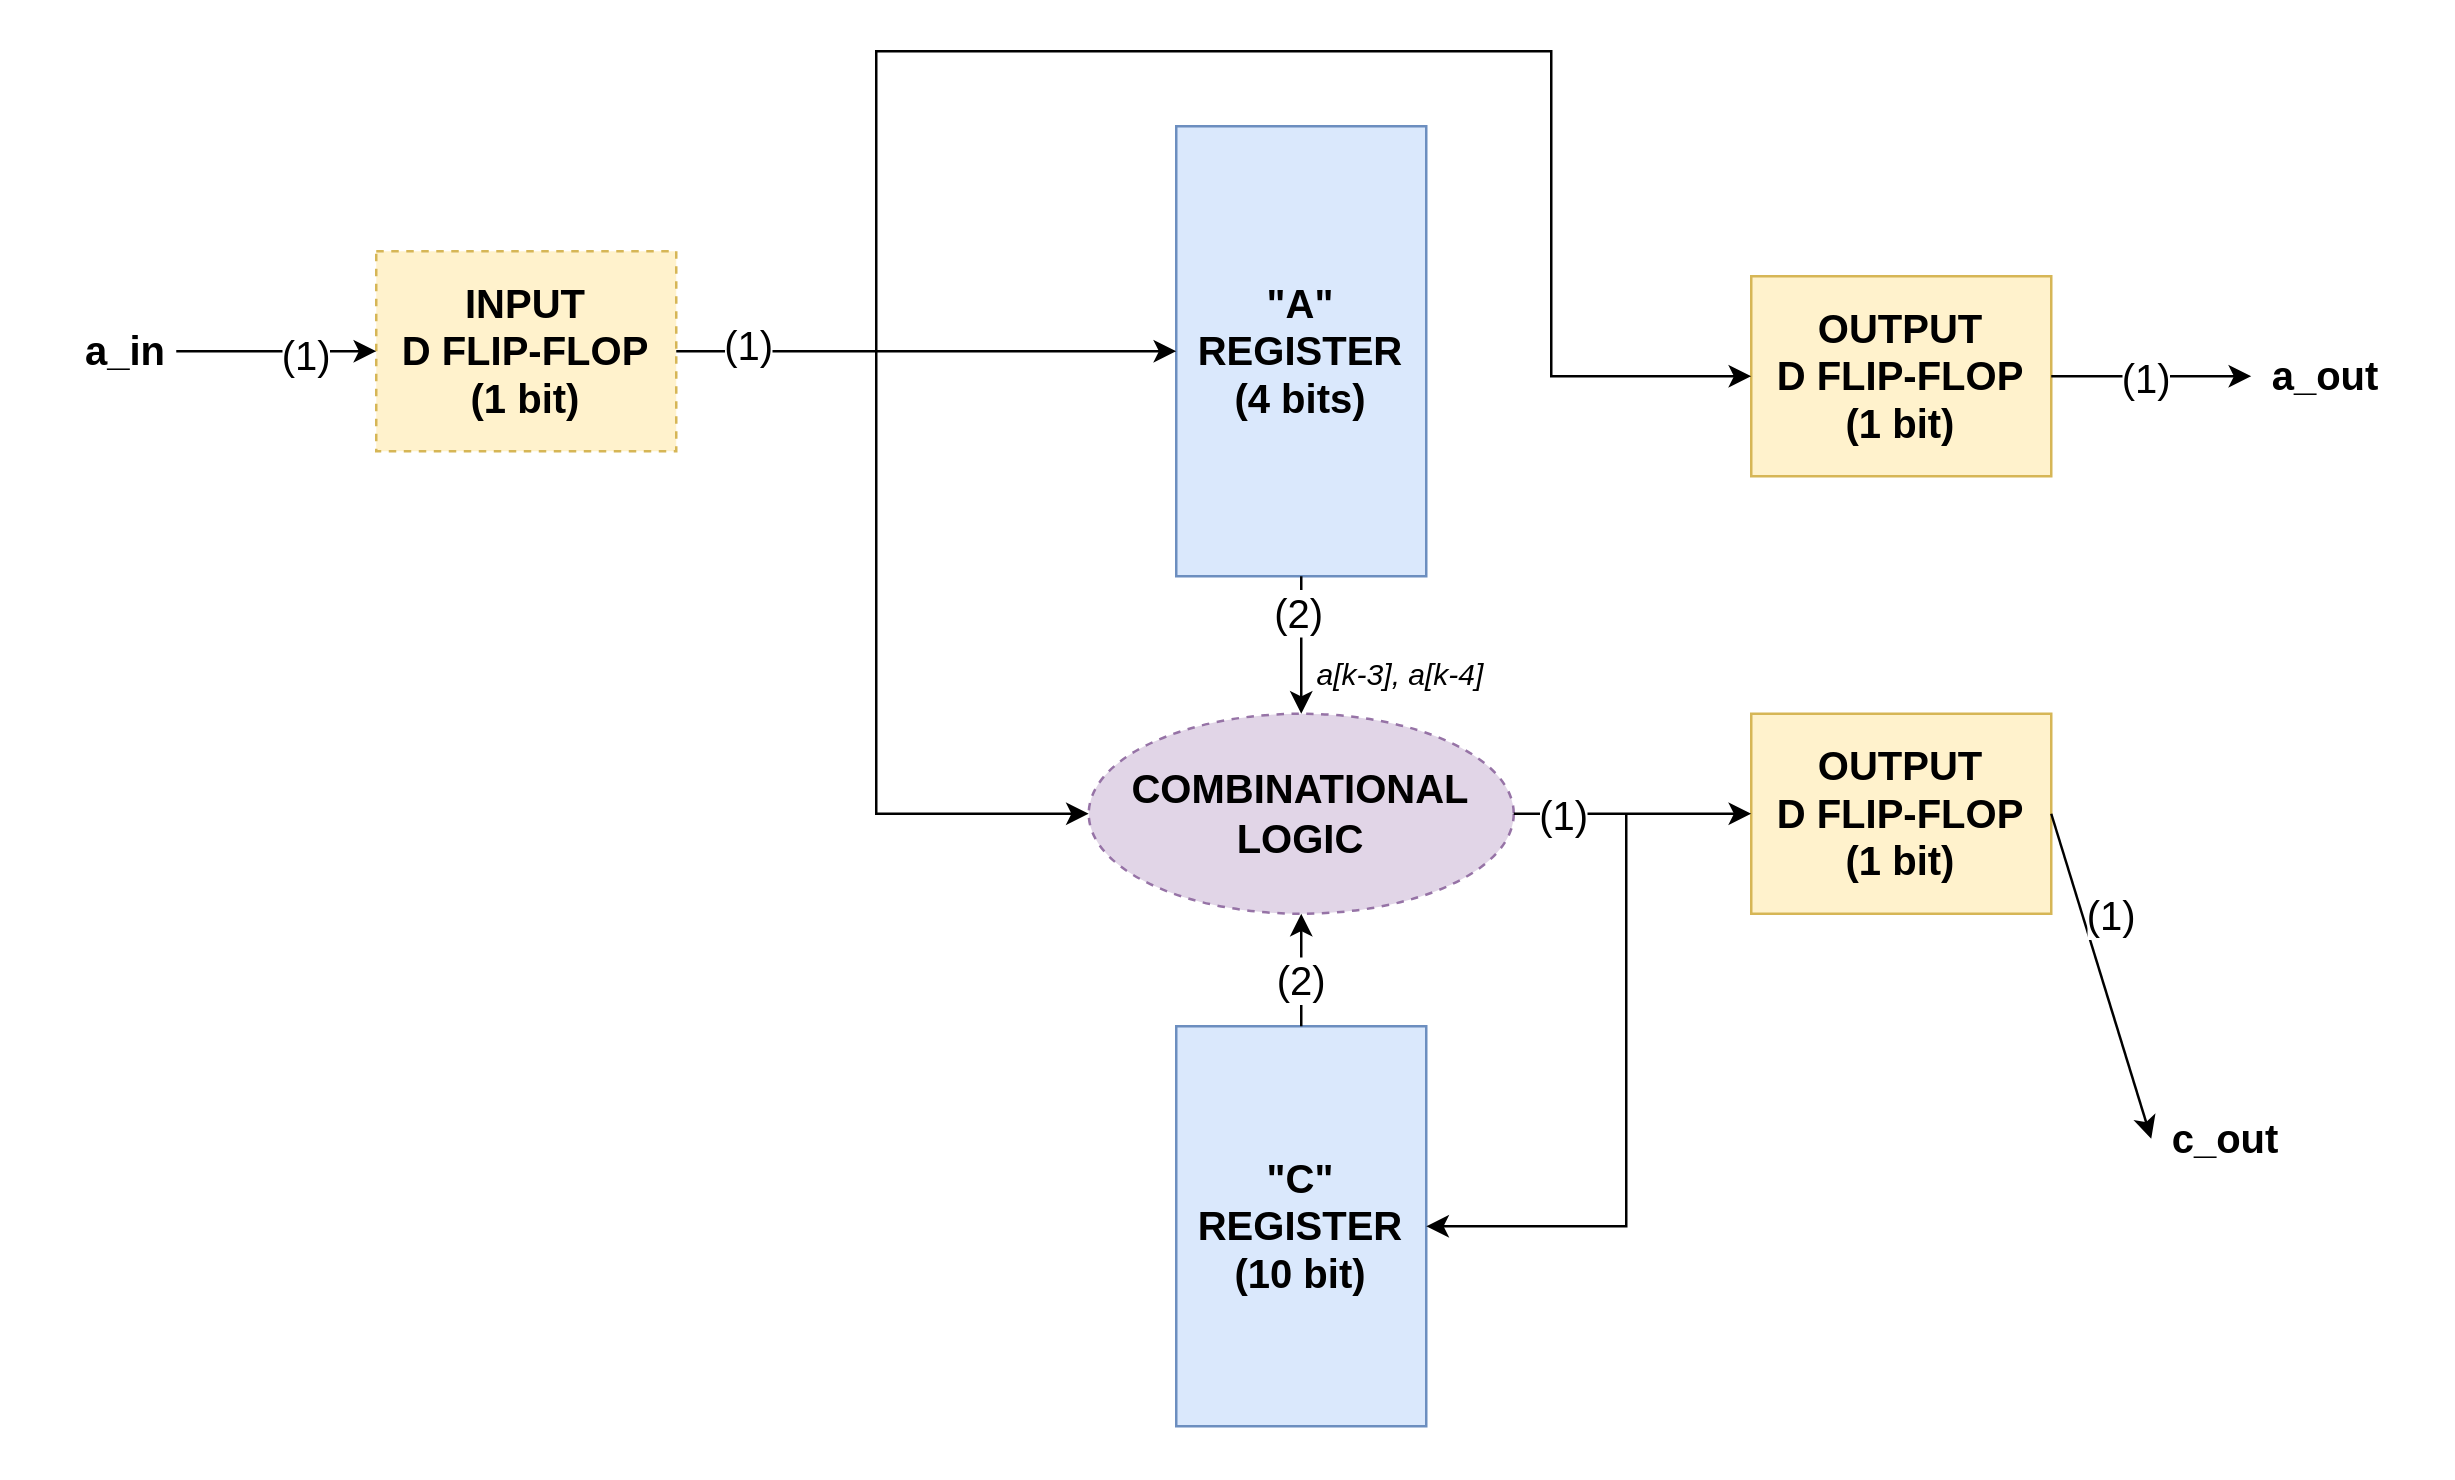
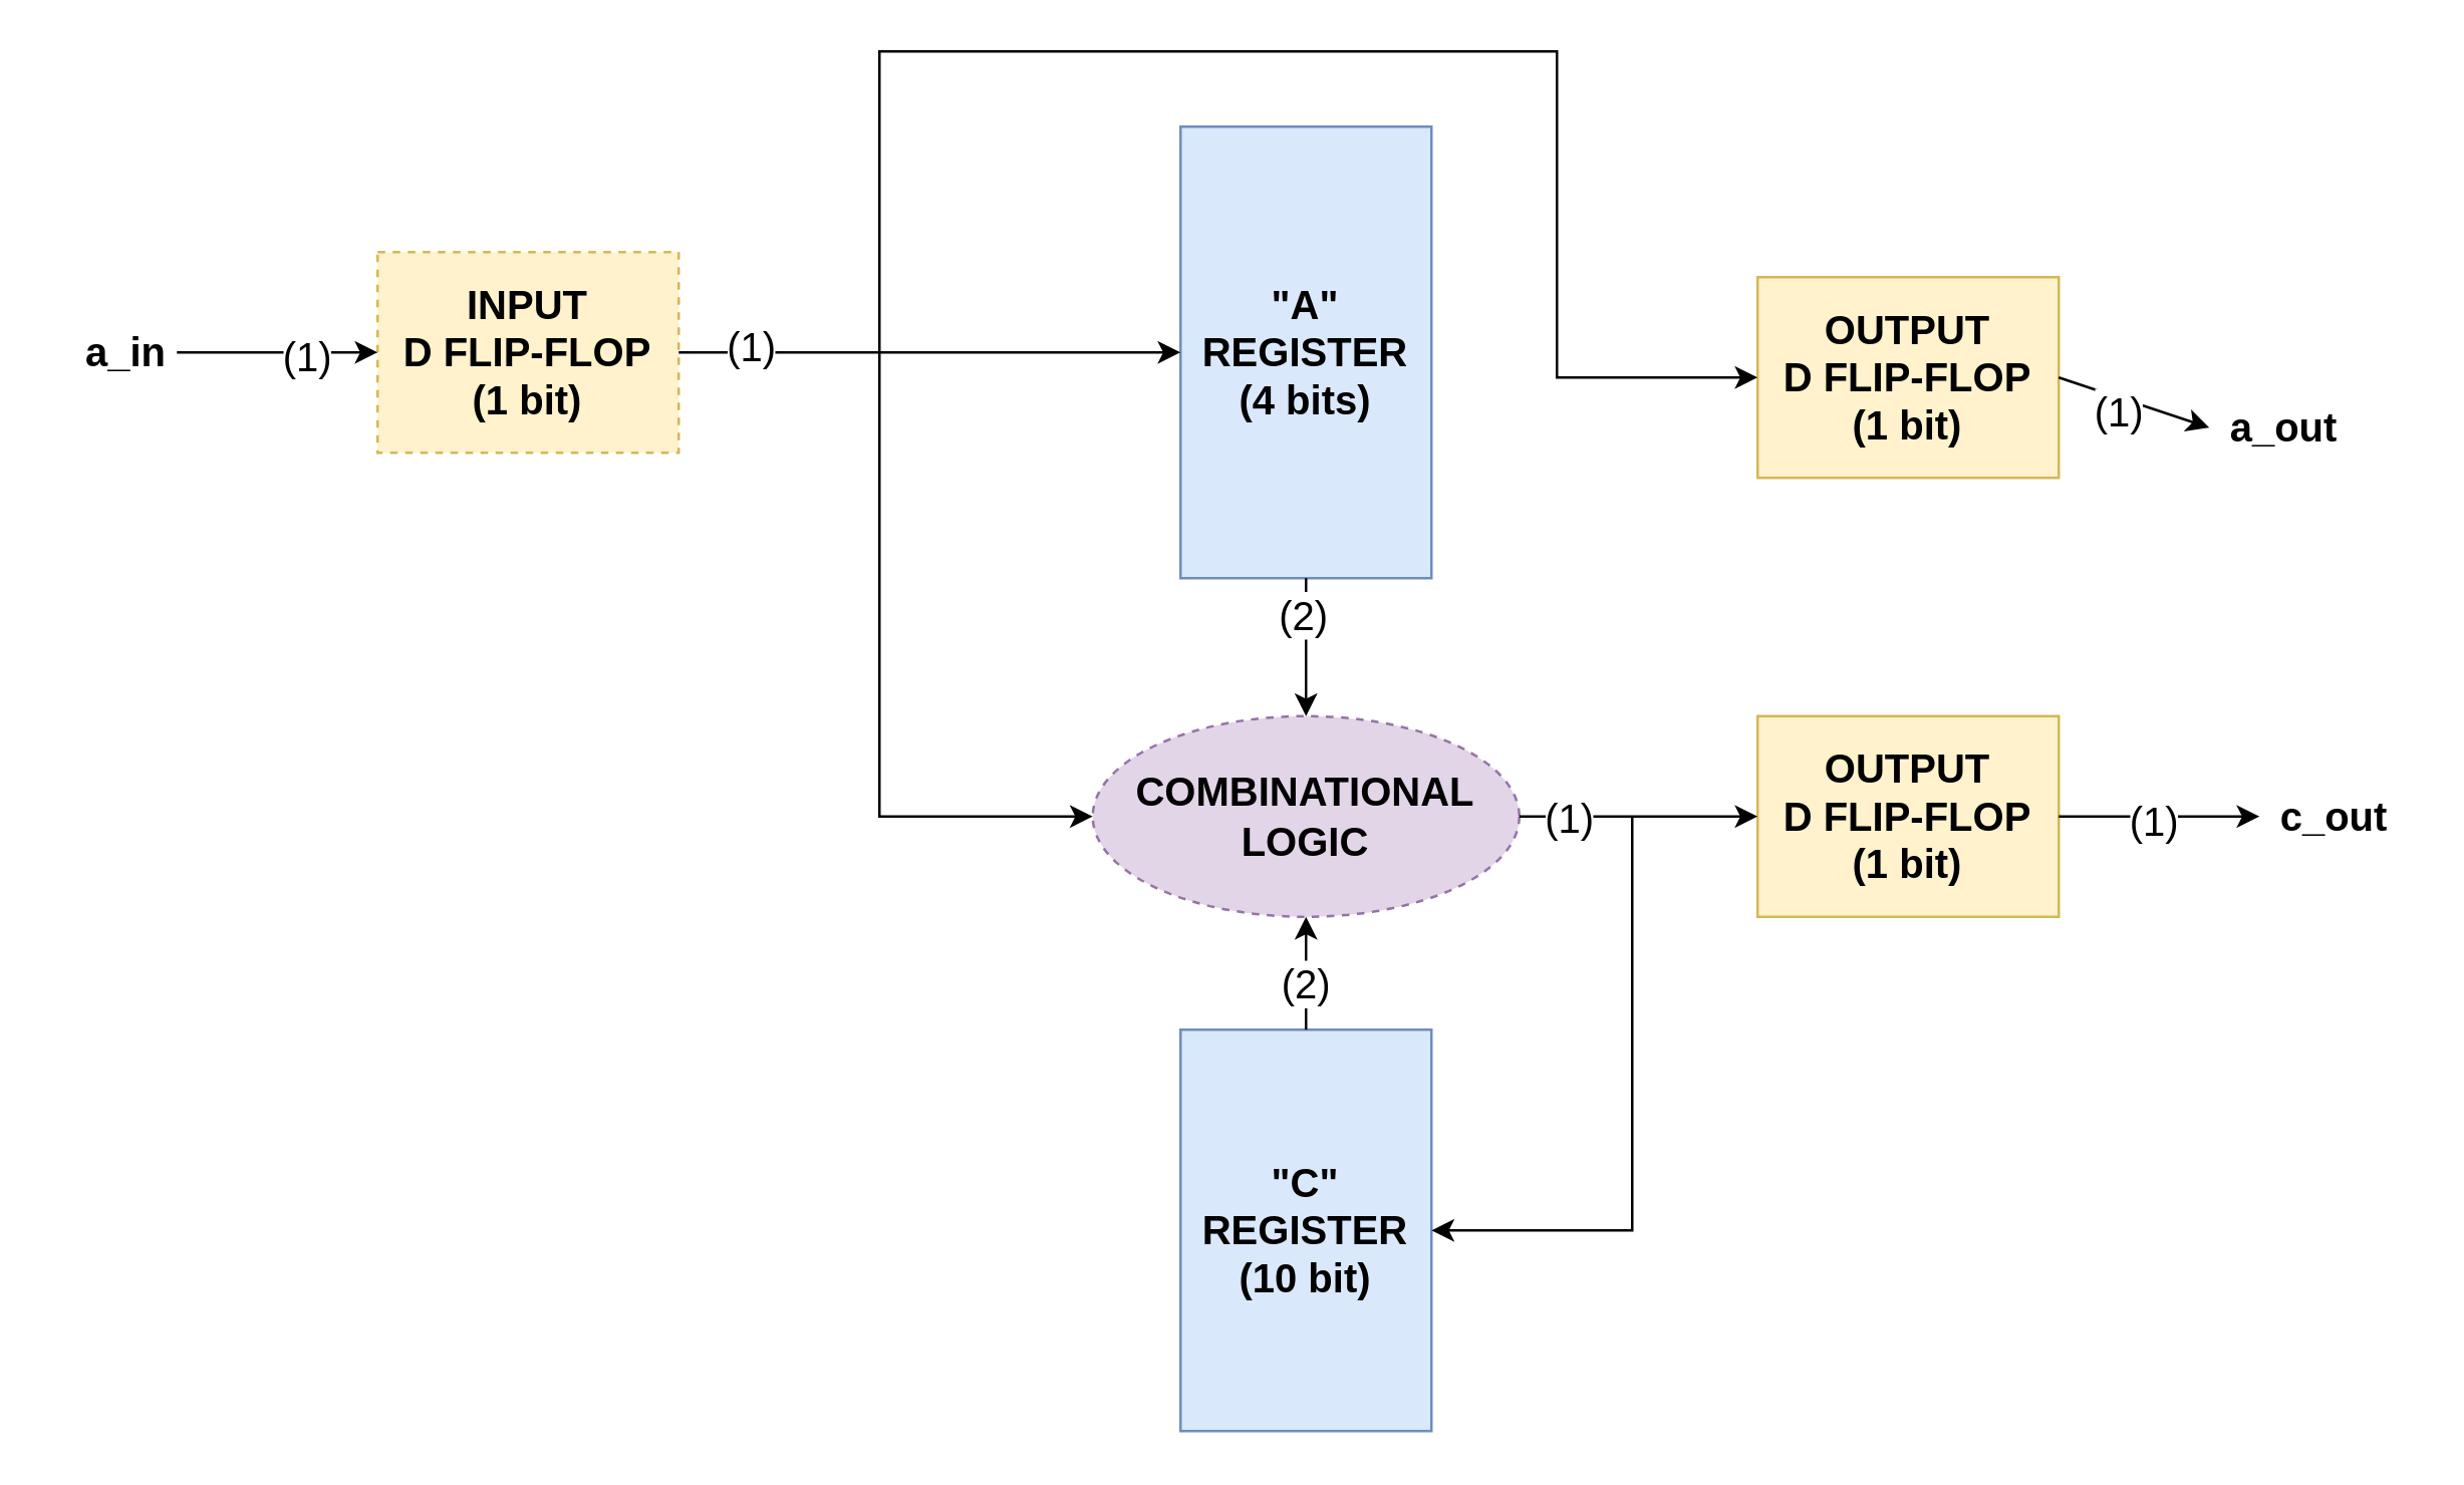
  <mxCell id="0" />
  <mxCell id="1" parent="0" />
  <mxCell id="2" value="&lt;span&gt;INPUT&lt;/span&gt;&lt;br&gt;&lt;span&gt;D FLIP-FLOP&lt;br&gt;(1 bit)&lt;/span&gt;" style="rounded=0;whiteSpace=wrap;html=1;fontSize=16;fillColor=#fff2cc;strokeColor=#d6b656;fontStyle=1;dashed=1;" parent="1" vertex="1"><mxGeometry x="150" y="100" width="120" height="80" as="geometry" /></mxCell>
  <mxCell id="3" value="&quot;A&quot;&lt;br&gt;REGISTER&lt;br&gt;(4 bits)" style="rounded=0;whiteSpace=wrap;html=1;fontSize=16;fillColor=#dae8fc;strokeColor=#6c8ebf;fontStyle=1" parent="1" vertex="1"><mxGeometry x="470" y="50" width="100" height="180" as="geometry" /></mxCell>
  <mxCell id="4" value="&quot;C&quot;&lt;br&gt;REGISTER&lt;br&gt;(10 bit)" style="rounded=0;whiteSpace=wrap;html=1;fontSize=16;fillColor=#dae8fc;strokeColor=#6c8ebf;fontStyle=1" parent="1" vertex="1"><mxGeometry x="470" y="410" width="100" height="160" as="geometry" /></mxCell>
  <mxCell id="5" value="" style="endArrow=classic;html=1;rounded=0;fontSize=16;entryX=0;entryY=0.5;entryDx=0;entryDy=0;" parent="1" target="2" edge="1"><mxGeometry width="50" height="50" relative="1" as="geometry"><mxPoint x="70" y="140" as="sourcePoint" /><mxPoint x="480" y="220" as="targetPoint" /></mxGeometry></mxCell>
  <mxCell id="6" value="(1)" style="edgeLabel;html=1;align=center;verticalAlign=middle;resizable=0;points=[];fontSize=16;" parent="5" vertex="1" connectable="0"><mxGeometry x="0.286" y="-1" relative="1" as="geometry"><mxPoint as="offset" /></mxGeometry></mxCell>
  <mxCell id="7" value="a_in" style="text;html=1;strokeColor=none;fillColor=none;align=center;verticalAlign=middle;whiteSpace=wrap;rounded=0;fontSize=16;fontStyle=1" parent="1" vertex="1"><mxGeometry x="20" y="125" width="60" height="30" as="geometry" /></mxCell>
  <mxCell id="8" value="" style="endArrow=classic;html=1;rounded=0;fontSize=16;exitX=1;exitY=0.5;exitDx=0;exitDy=0;entryX=0;entryY=0.5;entryDx=0;entryDy=0;" parent="1" source="2" target="3" edge="1"><mxGeometry width="50" height="50" relative="1" as="geometry"><mxPoint x="430" y="270" as="sourcePoint" /><mxPoint x="480" y="220" as="targetPoint" /></mxGeometry></mxCell>
  <mxCell id="9" value="(1)" style="edgeLabel;html=1;align=center;verticalAlign=middle;resizable=0;points=[];fontSize=16;" parent="8" vertex="1" connectable="0"><mxGeometry x="-0.721" y="3" relative="1" as="geometry"><mxPoint as="offset" /></mxGeometry></mxCell>
  <mxCell id="10" value="&lt;span&gt;OUTPUT&lt;/span&gt;&lt;br&gt;&lt;span&gt;D FLIP-FLOP&lt;br&gt;(1 bit)&lt;/span&gt;" style="rounded=0;whiteSpace=wrap;html=1;fontSize=16;fillColor=#fff2cc;strokeColor=#d6b656;fontStyle=1" parent="1" vertex="1"><mxGeometry x="700" y="110" width="120" height="80" as="geometry" /></mxCell>
  <mxCell id="11" value="" style="endArrow=classic;html=1;rounded=0;fontSize=16;entryX=0;entryY=0.5;entryDx=0;entryDy=0;" parent="1" target="10" edge="1"><mxGeometry width="50" height="50" relative="1" as="geometry"><mxPoint x="350" y="140" as="sourcePoint" /><mxPoint x="480" y="220" as="targetPoint" /><Array as="points"><mxPoint x="350" y="20" /><mxPoint x="620" y="20" /><mxPoint x="620" y="150" /></Array></mxGeometry></mxCell>
  <mxCell id="12" value="" style="endArrow=classic;html=1;rounded=0;fontSize=16;entryX=0;entryY=0.5;entryDx=0;entryDy=0;" parent="1" target="13" edge="1"><mxGeometry width="50" height="50" relative="1" as="geometry"><mxPoint x="350" y="140" as="sourcePoint" /><mxPoint x="460" y="310" as="targetPoint" /><Array as="points"><mxPoint x="350" y="325" /></Array></mxGeometry></mxCell>
  <mxCell id="13" value="COMBINATIONAL&lt;br&gt;LOGIC" style="ellipse;whiteSpace=wrap;html=1;fontSize=16;fillColor=#e1d5e7;strokeColor=#9673a6;fontStyle=1;dashed=1;" parent="1" vertex="1"><mxGeometry x="435" y="285" width="170" height="80" as="geometry" /></mxCell>
  <mxCell id="14" value="" style="endArrow=classic;html=1;rounded=0;fontSize=16;exitX=0.5;exitY=1;exitDx=0;exitDy=0;entryX=0.5;entryY=0;entryDx=0;entryDy=0;exitPerimeter=0;" parent="1" source="3" target="13" edge="1"><mxGeometry width="50" height="50" relative="1" as="geometry"><mxPoint x="430" y="260" as="sourcePoint" /><mxPoint x="480" y="210" as="targetPoint" /></mxGeometry></mxCell>
  <mxCell id="15" value="(2)" style="edgeLabel;html=1;align=center;verticalAlign=middle;resizable=0;points=[];fontSize=16;" parent="14" vertex="1" connectable="0"><mxGeometry x="-0.477" y="-2" relative="1" as="geometry"><mxPoint as="offset" /></mxGeometry></mxCell>
  <mxCell id="16" value="&lt;span&gt;OUTPUT&lt;/span&gt;&lt;br&gt;&lt;span&gt;D FLIP-FLOP&lt;br&gt;(1 bit)&lt;/span&gt;" style="rounded=0;whiteSpace=wrap;html=1;fontSize=16;fillColor=#fff2cc;strokeColor=#d6b656;fontStyle=1" parent="1" vertex="1"><mxGeometry x="700" y="285" width="120" height="80" as="geometry" /></mxCell>
  <mxCell id="17" value="" style="endArrow=classic;html=1;rounded=0;fontSize=16;exitX=0.5;exitY=0;exitDx=0;exitDy=0;entryX=0.5;entryY=1;entryDx=0;entryDy=0;" parent="1" source="4" target="13" edge="1"><mxGeometry width="50" height="50" relative="1" as="geometry"><mxPoint x="430" y="260" as="sourcePoint" /><mxPoint x="480" y="210" as="targetPoint" /></mxGeometry></mxCell>
  <mxCell id="18" value="(2)" style="edgeLabel;html=1;align=center;verticalAlign=middle;resizable=0;points=[];fontSize=16;" parent="17" vertex="1" connectable="0"><mxGeometry x="-0.168" y="1" relative="1" as="geometry"><mxPoint as="offset" /></mxGeometry></mxCell>
  <mxCell id="19" value="" style="endArrow=classic;html=1;rounded=0;fontSize=16;exitX=1;exitY=0.5;exitDx=0;exitDy=0;entryX=0;entryY=0.5;entryDx=0;entryDy=0;" parent="1" source="13" target="16" edge="1"><mxGeometry width="50" height="50" relative="1" as="geometry"><mxPoint x="430" y="260" as="sourcePoint" /><mxPoint x="480" y="210" as="targetPoint" /></mxGeometry></mxCell>
  <mxCell id="20" value="(1)" style="edgeLabel;html=1;align=center;verticalAlign=middle;resizable=0;points=[];fontSize=16;" parent="19" vertex="1" connectable="0"><mxGeometry x="-0.606" relative="1" as="geometry"><mxPoint as="offset" /></mxGeometry></mxCell>
  <mxCell id="21" value="" style="endArrow=classic;html=1;rounded=0;fontSize=16;entryX=1;entryY=0.5;entryDx=0;entryDy=0;" parent="1" target="4" edge="1"><mxGeometry width="50" height="50" relative="1" as="geometry"><mxPoint x="650" y="325" as="sourcePoint" /><mxPoint x="670" y="450" as="targetPoint" /><Array as="points"><mxPoint x="650" y="490" /></Array></mxGeometry></mxCell>
- <mxCell id="22" value="a_out" style="text;html=1;strokeColor=none;fillColor=none;align=center;verticalAlign=middle;whiteSpace=wrap;rounded=0;fontSize=16;fontStyle=1" parent="1" vertex="1"><mxGeometry x="900" y="135" width="60" height="30" as="geometry" /></mxCell>
- <mxCell id="23" value="c_out" style="text;html=1;strokeColor=none;fillColor=none;align=center;verticalAlign=middle;whiteSpace=wrap;rounded=0;fontSize=16;fontStyle=1" parent="1" vertex="1"><mxGeometry x="860" y="440" width="60" height="30" as="geometry" /></mxCell>
+ <mxCell id="22" value="a_out" style="text;html=1;strokeColor=none;fillColor=none;align=center;verticalAlign=middle;whiteSpace=wrap;rounded=0;fontSize=16;fontStyle=1" parent="1" vertex="1"><mxGeometry x="880" y="155" width="60" height="30" as="geometry" /></mxCell>
+ <mxCell id="23" value="c_out" style="text;html=1;strokeColor=none;fillColor=none;align=center;verticalAlign=middle;whiteSpace=wrap;rounded=0;fontSize=16;fontStyle=1" parent="1" vertex="1"><mxGeometry x="900" y="310" width="60" height="30" as="geometry" /></mxCell>
  <mxCell id="24" value="" style="endArrow=classic;html=1;rounded=0;fontSize=16;exitX=1;exitY=0.5;exitDx=0;exitDy=0;entryX=0;entryY=0.5;entryDx=0;entryDy=0;" parent="1" source="10" target="22" edge="1"><mxGeometry width="50" height="50" relative="1" as="geometry"><mxPoint x="440" y="290" as="sourcePoint" /><mxPoint x="490" y="240" as="targetPoint" /></mxGeometry></mxCell>
  <mxCell id="25" value="&lt;font style=&quot;font-size: 16px;&quot;&gt;(1)&lt;/font&gt;" style="edgeLabel;html=1;align=center;verticalAlign=middle;resizable=0;points=[];fontSize=16;" vertex="1" connectable="0" parent="24"><mxGeometry x="0.358" y="-2" relative="1" as="geometry"><mxPoint x="-17" y="-2" as="offset" /></mxGeometry></mxCell>
  <mxCell id="26" value="" style="endArrow=classic;html=1;rounded=0;fontSize=16;exitX=1;exitY=0.5;exitDx=0;exitDy=0;entryX=0;entryY=0.5;entryDx=0;entryDy=0;" parent="1" source="16" target="23" edge="1"><mxGeometry width="50" height="50" relative="1" as="geometry"><mxPoint x="770" y="460" as="sourcePoint" /><mxPoint x="820" y="410" as="targetPoint" /></mxGeometry></mxCell>
  <mxCell id="27" value="(1)" style="edgeLabel;html=1;align=center;verticalAlign=middle;resizable=0;points=[];fontSize=16;" vertex="1" connectable="0" parent="26"><mxGeometry x="-0.38" y="-1" relative="1" as="geometry"><mxPoint x="12" as="offset" /></mxGeometry></mxCell>
- <mxCell id="28" value="&lt;i&gt;a[k-3], a[k-4]&lt;/i&gt;" style="text;html=1;strokeColor=none;fillColor=none;align=center;verticalAlign=middle;whiteSpace=wrap;rounded=0;" vertex="1" parent="1"><mxGeometry x="520" y="260" width="80" height="20" as="geometry" /></mxCell>
